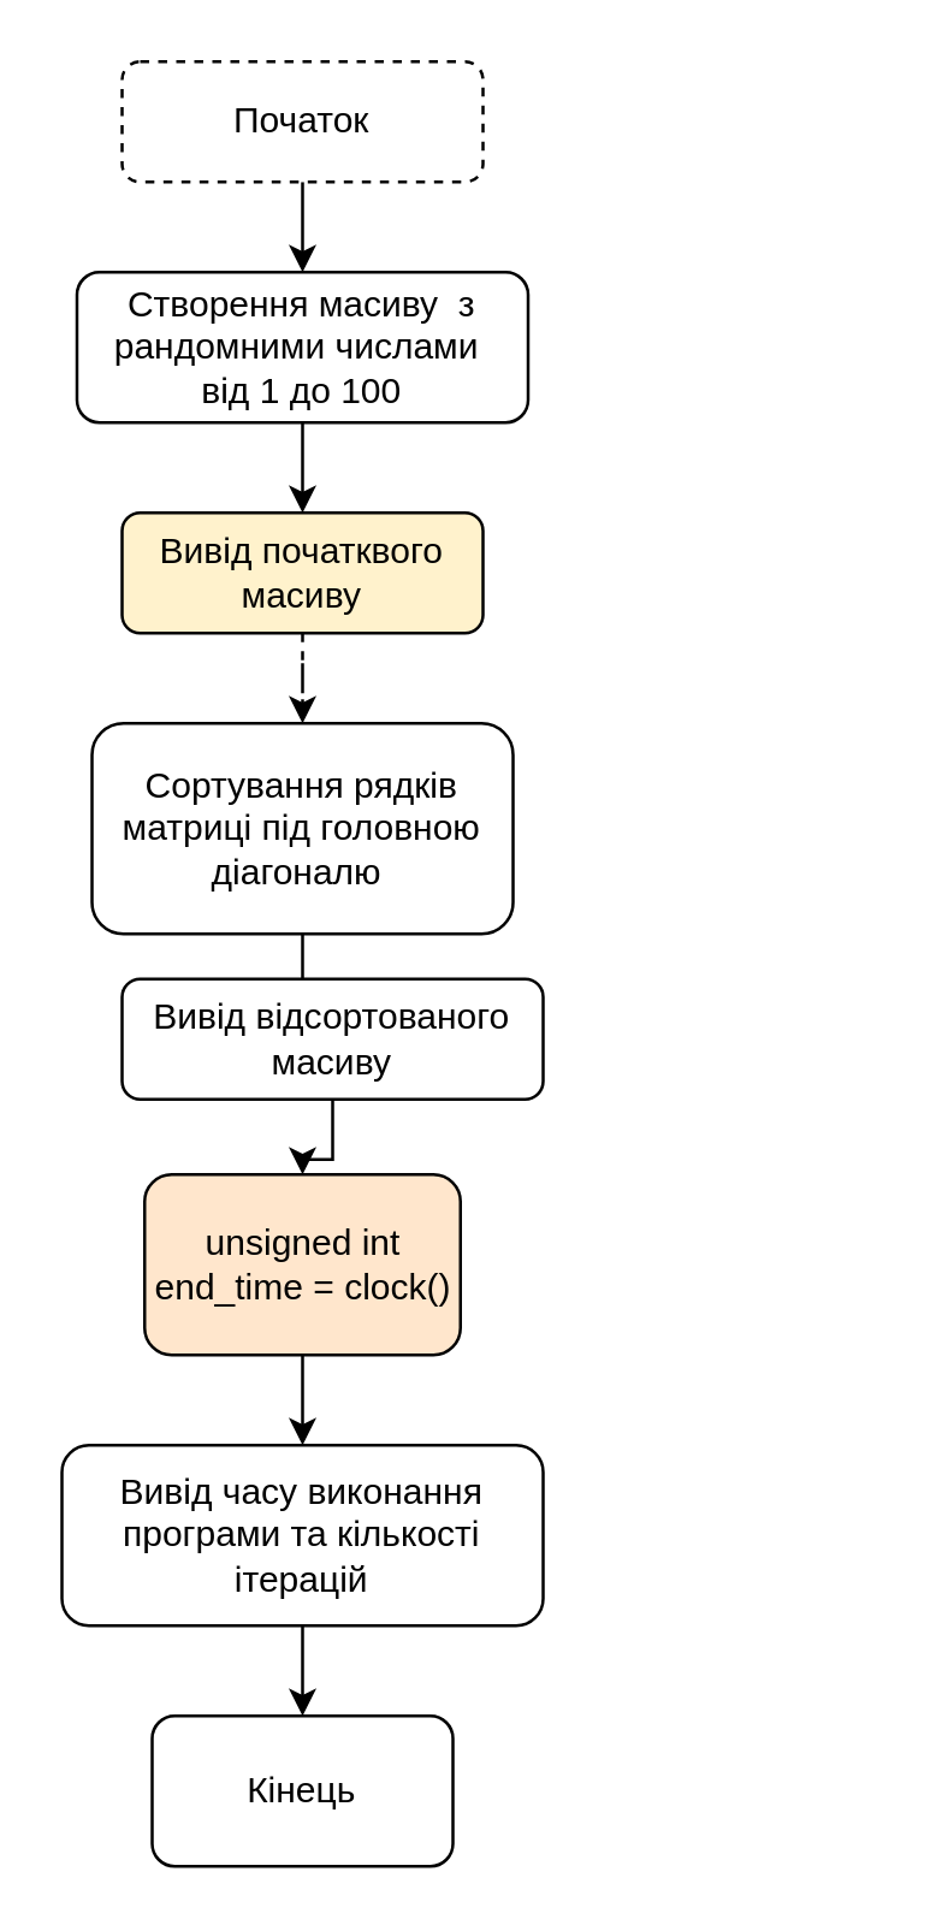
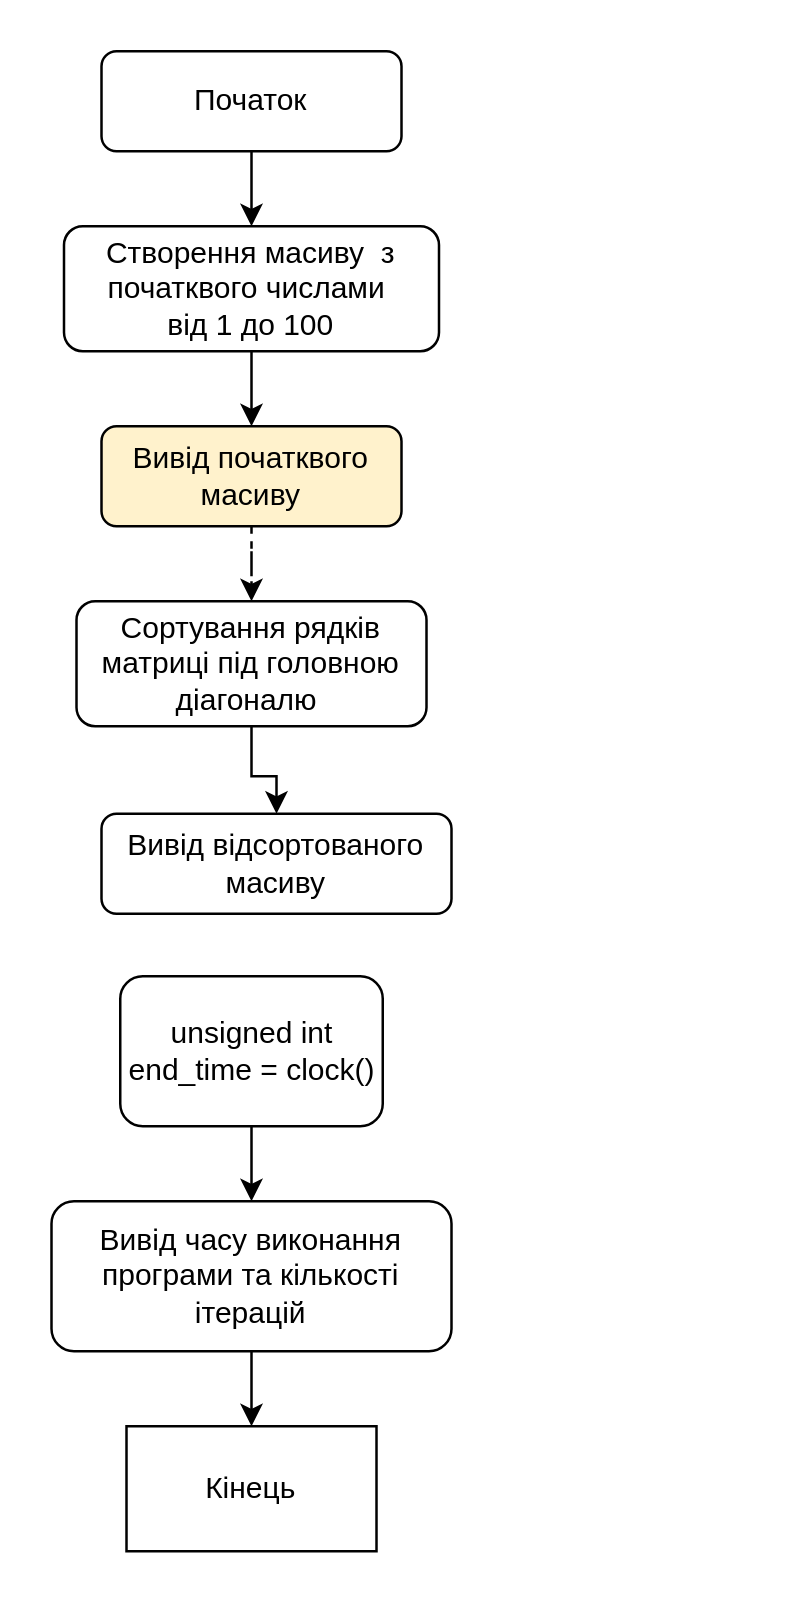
  <mxCell id="0" />
  <mxCell id="1" parent="0" />
  <mxCell id="2" value="" style="edgeStyle=orthogonalEdgeStyle;rounded=0;orthogonalLoop=1;jettySize=auto;html=1;" edge="1" parent="1" source="3" target="10"><mxGeometry relative="1" as="geometry" /></mxCell>
- <mxCell id="3" value="Початок" style="rounded=1;whiteSpace=wrap;html=1;fontSize=12;glass=0;strokeWidth=1;shadow=0;dashed=1;" vertex="1" parent="1"><mxGeometry x="40" y="20" width="120" height="40" as="geometry" /></mxCell>
+ <mxCell id="3" value="Початок" style="rounded=1;whiteSpace=wrap;html=1;fontSize=12;glass=0;strokeWidth=1;shadow=0;" vertex="1" parent="1"><mxGeometry x="40" y="20" width="120" height="40" as="geometry" /></mxCell>
  <mxCell id="4" value="Yes" style="rounded=0;html=1;jettySize=auto;orthogonalLoop=1;fontSize=11;endArrow=block;endFill=0;endSize=8;strokeWidth=1;shadow=0;labelBackgroundColor=none;edgeStyle=orthogonalEdgeStyle;" edge="1" parent="1"><mxGeometry y="20" relative="1" as="geometry"><mxPoint as="offset" /><mxPoint x="193" y="210" as="sourcePoint" /></mxGeometry></mxCell>
  <mxCell id="5" value="No" style="edgeStyle=orthogonalEdgeStyle;rounded=0;html=1;jettySize=auto;orthogonalLoop=1;fontSize=11;endArrow=block;endFill=0;endSize=8;strokeWidth=1;shadow=0;labelBackgroundColor=none;" edge="1" parent="1"><mxGeometry y="10" relative="1" as="geometry"><mxPoint as="offset" /><mxPoint x="243" y="170" as="sourcePoint" /></mxGeometry></mxCell>
  <mxCell id="6" value="No" style="rounded=0;html=1;jettySize=auto;orthogonalLoop=1;fontSize=11;endArrow=block;endFill=0;endSize=8;strokeWidth=1;shadow=0;labelBackgroundColor=none;edgeStyle=orthogonalEdgeStyle;" edge="1" parent="1"><mxGeometry x="0.333" y="20" relative="1" as="geometry"><mxPoint as="offset" /><mxPoint x="193" y="330" as="sourcePoint" /></mxGeometry></mxCell>
  <mxCell id="7" value="Yes" style="edgeStyle=orthogonalEdgeStyle;rounded=0;html=1;jettySize=auto;orthogonalLoop=1;fontSize=11;endArrow=block;endFill=0;endSize=8;strokeWidth=1;shadow=0;labelBackgroundColor=none;" edge="1" parent="1"><mxGeometry y="10" relative="1" as="geometry"><mxPoint as="offset" /><mxPoint x="293" y="290" as="targetPoint" /></mxGeometry></mxCell>
  <mxCell id="8" value="" style="edgeStyle=orthogonalEdgeStyle;rounded=0;orthogonalLoop=1;jettySize=auto;html=1;" edge="1" parent="1"><mxGeometry relative="1" as="geometry"><mxPoint x="100" y="140" as="sourcePoint" /></mxGeometry></mxCell>
  <mxCell id="9" value="" style="edgeStyle=orthogonalEdgeStyle;rounded=0;orthogonalLoop=1;jettySize=auto;html=1;" edge="1" parent="1" source="10" target="17"><mxGeometry relative="1" as="geometry" /></mxCell>
- <mxCell id="10" value="Створення масиву&amp;nbsp; з рандомними числами&amp;nbsp;&lt;br&gt;від 1 до 100" style="rounded=1;whiteSpace=wrap;html=1;fontSize=12;glass=0;strokeWidth=1;shadow=0;" vertex="1" parent="1"><mxGeometry x="25" y="90" width="150" height="50" as="geometry" /></mxCell>
+ <mxCell id="10" value="Створення масиву&amp;nbsp; з початквого числами&amp;nbsp;&lt;br&gt;від 1 до 100" style="rounded=1;whiteSpace=wrap;html=1;fontSize=12;glass=0;strokeWidth=1;shadow=0;" vertex="1" parent="1"><mxGeometry x="25" y="90" width="150" height="50" as="geometry" /></mxCell>
  <mxCell id="11" value="" style="edgeStyle=orthogonalEdgeStyle;rounded=0;orthogonalLoop=1;jettySize=auto;html=1;" edge="1" parent="1" source="12" target="14"><mxGeometry relative="1" as="geometry" /></mxCell>
- <mxCell id="12" value="unsigned int end_time = clock()" style="rounded=1;whiteSpace=wrap;html=1;fillColor=#ffe6cc;" vertex="1" parent="1"><mxGeometry x="47.5" y="390" width="105" height="60" as="geometry" /></mxCell>
+ <mxCell id="12" value="unsigned int end_time = clock()" style="rounded=1;whiteSpace=wrap;html=1;" vertex="1" parent="1"><mxGeometry x="47.5" y="390" width="105" height="60" as="geometry" /></mxCell>
  <mxCell id="13" value="" style="edgeStyle=orthogonalEdgeStyle;rounded=0;orthogonalLoop=1;jettySize=auto;html=1;" edge="1" parent="1" source="14" target="15"><mxGeometry relative="1" as="geometry" /></mxCell>
  <mxCell id="14" value="Вивід часу виконання програми та кількості ітерацій" style="rounded=1;whiteSpace=wrap;html=1;fontSize=12;glass=0;strokeWidth=1;shadow=0;" vertex="1" parent="1"><mxGeometry x="20" y="480" width="160" height="60" as="geometry" /></mxCell>
- <mxCell id="15" value="Кінець" style="rounded=1;whiteSpace=wrap;html=1;fontSize=12;glass=0;strokeWidth=1;shadow=0;" vertex="1" parent="1"><mxGeometry x="50" y="570" width="100" height="50" as="geometry" /></mxCell>
+ <mxCell id="15" value="Кінець" style="whiteSpace=wrap;html=1;fontSize=12;glass=0;strokeWidth=1;shadow=0;rounded=0;" vertex="1" parent="1"><mxGeometry x="50" y="570" width="100" height="50" as="geometry" /></mxCell>
  <mxCell id="16" value="" style="edgeStyle=orthogonalEdgeStyle;rounded=0;orthogonalLoop=1;jettySize=auto;html=1;dashed=1;" edge="1" parent="1" source="17" target="19"><mxGeometry relative="1" as="geometry" /></mxCell>
  <mxCell id="17" value="Вивід початквого масиву" style="rounded=1;whiteSpace=wrap;html=1;fontSize=12;glass=0;strokeWidth=1;shadow=0;fillColor=#fff2cc;" vertex="1" parent="1"><mxGeometry x="40" y="170" width="120" height="40" as="geometry" /></mxCell>
  <mxCell id="18" value="" style="edgeStyle=orthogonalEdgeStyle;rounded=0;orthogonalLoop=1;jettySize=auto;html=1;" edge="1" parent="1" source="19" target="21"><mxGeometry relative="1" as="geometry" /></mxCell>
- <mxCell id="19" value="Сортування рядків матриці під головною діагоналю&amp;nbsp;" style="rounded=1;whiteSpace=wrap;html=1;fontSize=12;glass=0;strokeWidth=1;shadow=0;" vertex="1" parent="1"><mxGeometry x="30" y="240" width="140" height="70" as="geometry" /></mxCell>
- <mxCell id="20" value="" style="edgeStyle=orthogonalEdgeStyle;rounded=0;orthogonalLoop=1;jettySize=auto;html=1;" edge="1" parent="1" source="21" target="12"><mxGeometry relative="1" as="geometry" /></mxCell>
+ <mxCell id="19" value="Сортування рядків матриці під головною діагоналю&amp;nbsp;" style="rounded=1;whiteSpace=wrap;html=1;fontSize=12;glass=0;strokeWidth=1;shadow=0;" vertex="1" parent="1"><mxGeometry x="30" y="240" width="140" height="50" as="geometry" /></mxCell>
  <mxCell id="21" value="Вивід відсортованого масиву" style="rounded=1;whiteSpace=wrap;html=1;fontSize=12;glass=0;strokeWidth=1;shadow=0;" vertex="1" parent="1"><mxGeometry x="40" y="325" width="140" height="40" as="geometry" /></mxCell>
